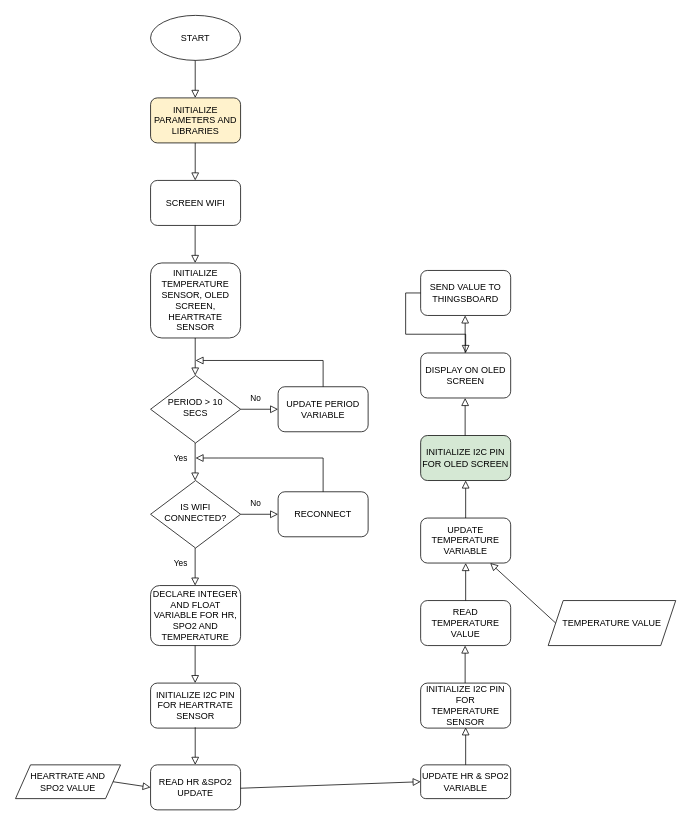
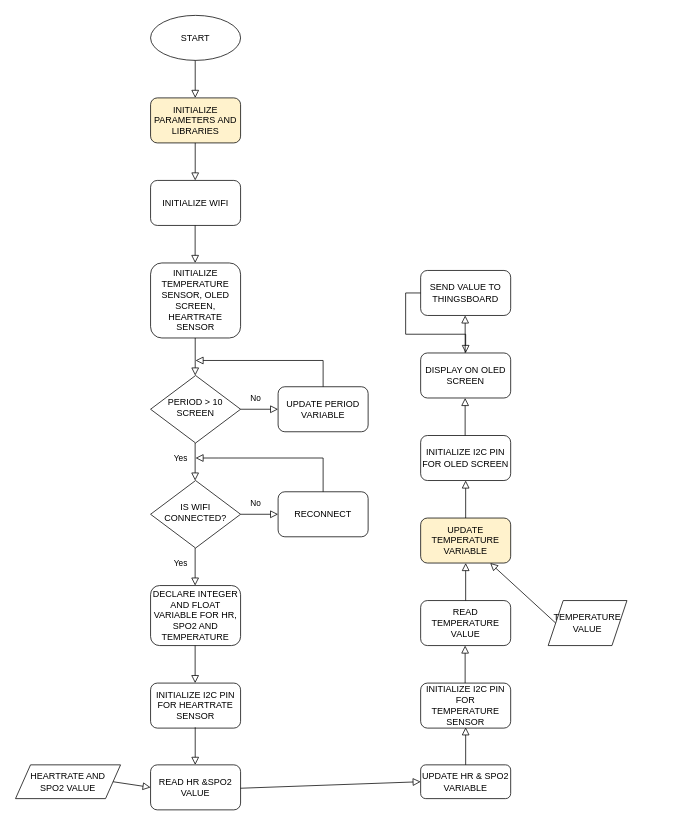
  <mxCell id="0" />
  <mxCell id="1" parent="0" />
  <mxCell id="2" value="INITIALIZE PARAMETERS AND LIBRARIES" style="rounded=1;whiteSpace=wrap;html=1;fontSize=12;glass=0;strokeWidth=1;shadow=0;fillColor=#fff2cc;" parent="1" vertex="1"><mxGeometry x="200" y="130" width="120" height="60" as="geometry" /></mxCell>
  <mxCell id="3" value="START" style="ellipse;whiteSpace=wrap;html=1;" parent="1" vertex="1"><mxGeometry x="200" y="20" width="120" height="60" as="geometry" /></mxCell>
  <mxCell id="4" value="" style="rounded=0;html=1;jettySize=auto;orthogonalLoop=1;fontSize=11;endArrow=block;endFill=0;endSize=8;strokeWidth=1;shadow=0;labelBackgroundColor=none;edgeStyle=orthogonalEdgeStyle;" parent="1" edge="1"><mxGeometry relative="1" as="geometry"><mxPoint x="259.5" as="sourcePoint" y="80" /><mxPoint x="259.5" y="130" as="targetPoint" /></mxGeometry></mxCell>
- <mxCell id="5" value="SCREEN WIFI" style="rounded=1;whiteSpace=wrap;html=1;fontSize=12;glass=0;strokeWidth=1;shadow=0;" parent="1" vertex="1"><mxGeometry x="200" y="240" width="120" height="60" as="geometry" /></mxCell>
+ <mxCell id="5" value="INITIALIZE WIFI" style="rounded=1;whiteSpace=wrap;html=1;fontSize=12;glass=0;strokeWidth=1;shadow=0;" parent="1" vertex="1"><mxGeometry x="200" y="240" width="120" height="60" as="geometry" /></mxCell>
  <mxCell id="6" value="" style="rounded=0;html=1;jettySize=auto;orthogonalLoop=1;fontSize=11;endArrow=block;endFill=0;endSize=8;strokeWidth=1;shadow=0;labelBackgroundColor=none;edgeStyle=orthogonalEdgeStyle;" parent="1" edge="1"><mxGeometry relative="1" as="geometry"><mxPoint x="259.5" y="190" as="sourcePoint" /><mxPoint x="259.5" y="240" as="targetPoint" /></mxGeometry></mxCell>
  <mxCell id="7" value="INITIALIZE TEMPERATURE SENSOR, OLED SCREEN, HEARTRATE SENSOR" style="rounded=1;whiteSpace=wrap;html=1;fontSize=12;glass=0;strokeWidth=1;shadow=0;" parent="1" vertex="1"><mxGeometry x="200" y="350" width="120" height="100" as="geometry" /></mxCell>
  <mxCell id="8" value="" style="rounded=0;html=1;jettySize=auto;orthogonalLoop=1;fontSize=11;endArrow=block;endFill=0;endSize=8;strokeWidth=1;shadow=0;labelBackgroundColor=none;edgeStyle=orthogonalEdgeStyle;" parent="1" edge="1"><mxGeometry relative="1" as="geometry"><mxPoint x="259.5" y="450" as="sourcePoint" /><mxPoint x="259.5" y="500" as="targetPoint" /></mxGeometry></mxCell>
  <mxCell id="9" value="INITIALIZE I2C PIN FOR HEARTRATE SENSOR" style="rounded=1;whiteSpace=wrap;html=1;fontSize=12;glass=0;strokeWidth=1;shadow=0;" parent="1" vertex="1"><mxGeometry x="200" y="910" width="120" height="60" as="geometry" /></mxCell>
  <mxCell id="10" value="DECLARE INTEGER AND FLOAT VARIABLE FOR HR, SPO2 AND TEMPERATURE" style="rounded=1;whiteSpace=wrap;html=1;fontSize=12;glass=0;strokeWidth=1;shadow=0;" parent="1" vertex="1"><mxGeometry x="200" y="780" width="120" height="80" as="geometry" /></mxCell>
  <mxCell id="11" value="" style="rounded=0;html=1;jettySize=auto;orthogonalLoop=1;fontSize=11;endArrow=block;endFill=0;endSize=8;strokeWidth=1;shadow=0;labelBackgroundColor=none;edgeStyle=orthogonalEdgeStyle;" parent="1" edge="1"><mxGeometry relative="1" as="geometry"><mxPoint x="259.5" y="969" as="sourcePoint" /><mxPoint x="259.5" y="1019" as="targetPoint" /></mxGeometry></mxCell>
- <mxCell id="12" value="READ HR &amp;amp;SPO2 UPDATE" style="rounded=1;whiteSpace=wrap;html=1;fontSize=12;glass=0;strokeWidth=1;shadow=0;" parent="1" vertex="1"><mxGeometry x="200" y="1019" width="120" height="60" as="geometry" /></mxCell>
+ <mxCell id="12" value="READ HR &amp;amp;SPO2 VALUE" style="rounded=1;whiteSpace=wrap;html=1;fontSize=12;glass=0;strokeWidth=1;shadow=0;" parent="1" vertex="1"><mxGeometry x="200" y="1019" width="120" height="60" as="geometry" /></mxCell>
  <mxCell id="13" value="" style="rounded=0;html=1;jettySize=auto;orthogonalLoop=1;fontSize=11;endArrow=block;endFill=0;endSize=8;strokeWidth=1;shadow=0;labelBackgroundColor=none;entryX=0;entryY=0.5;entryDx=0;entryDy=0;" parent="1" target="16" edge="1"><mxGeometry relative="1" as="geometry"><mxPoint x="320" y="1050.17" as="sourcePoint" /><mxPoint x="440" y="1050" as="targetPoint" /></mxGeometry></mxCell>
  <mxCell id="14" value="HEARTRATE AND&lt;br&gt;SPO2 VALUE" style="shape=parallelogram;perimeter=parallelogramPerimeter;whiteSpace=wrap;html=1;fixedSize=1;" parent="1" vertex="1"><mxGeometry x="20" y="1019" width="140" height="45" as="geometry" /></mxCell>
  <mxCell id="15" value="" style="rounded=0;html=1;jettySize=auto;orthogonalLoop=1;fontSize=11;endArrow=block;endFill=0;endSize=8;strokeWidth=1;shadow=0;labelBackgroundColor=none;exitX=1;exitY=0.5;exitDx=0;exitDy=0;entryX=0;entryY=0.5;entryDx=0;entryDy=0;" parent="1" source="14" target="12" edge="1"><mxGeometry relative="1" as="geometry"><mxPoint x="130" y="979" as="sourcePoint" /><mxPoint x="190" y="1049" as="targetPoint" /></mxGeometry></mxCell>
  <mxCell id="16" value="UPDATE HR &amp;amp; SPO2 VARIABLE" style="rounded=1;whiteSpace=wrap;html=1;fontSize=12;glass=0;strokeWidth=1;shadow=0;" parent="1" vertex="1"><mxGeometry x="560" y="1019" width="120" height="45" as="geometry" /></mxCell>
  <mxCell id="17" value="" style="rounded=0;html=1;jettySize=auto;orthogonalLoop=1;fontSize=11;endArrow=block;endFill=0;endSize=8;strokeWidth=1;shadow=0;labelBackgroundColor=none;exitX=0.5;exitY=0;exitDx=0;exitDy=0;" parent="1" source="16" edge="1"><mxGeometry relative="1" as="geometry"><mxPoint x="590" y="989" as="sourcePoint" /><mxPoint x="620" y="969" as="targetPoint" /></mxGeometry></mxCell>
- <mxCell id="18" value="TEMPERATURE VALUE" style="shape=parallelogram;perimeter=parallelogramPerimeter;whiteSpace=wrap;html=1;fixedSize=1;" parent="1" vertex="1"><mxGeometry x="730" y="800" width="170" height="60" as="geometry" /></mxCell>
+ <mxCell id="18" value="TEMPERATURE VALUE" style="shape=parallelogram;perimeter=parallelogramPerimeter;whiteSpace=wrap;html=1;fixedSize=1;" parent="1" vertex="1"><mxGeometry x="730" y="800" width="105" height="60" as="geometry" /></mxCell>
  <mxCell id="19" value="READ TEMPERATURE VALUE" style="rounded=1;whiteSpace=wrap;html=1;fontSize=12;glass=0;strokeWidth=1;shadow=0;" parent="1" vertex="1"><mxGeometry x="560" y="800" width="120" height="60" as="geometry" /></mxCell>
  <mxCell id="20" value="" style="rounded=0;html=1;jettySize=auto;orthogonalLoop=1;fontSize=11;endArrow=block;endFill=0;endSize=8;strokeWidth=1;shadow=0;labelBackgroundColor=none;exitX=0;exitY=0.5;exitDx=0;exitDy=0;" parent="1" source="18" target="22" edge="1"><mxGeometry relative="1" as="geometry"><mxPoint x="730" y="830" as="sourcePoint" /><mxPoint x="670" y="770" as="targetPoint" /></mxGeometry></mxCell>
  <mxCell id="21" value="" style="rounded=0;html=1;jettySize=auto;orthogonalLoop=1;fontSize=11;endArrow=block;endFill=0;endSize=8;strokeWidth=1;shadow=0;labelBackgroundColor=none;exitX=0.5;exitY=0;exitDx=0;exitDy=0;" parent="1" edge="1"><mxGeometry relative="1" as="geometry"><mxPoint x="620" y="800" as="sourcePoint" /><mxPoint x="620" y="750" as="targetPoint" /></mxGeometry></mxCell>
- <mxCell id="22" value="UPDATE TEMPERATURE VARIABLE" style="rounded=1;whiteSpace=wrap;html=1;fontSize=12;glass=0;strokeWidth=1;shadow=0;" parent="1" vertex="1"><mxGeometry x="560" y="690" width="120" height="60" as="geometry" /></mxCell>
+ <mxCell id="22" value="UPDATE TEMPERATURE VARIABLE" style="rounded=1;whiteSpace=wrap;html=1;fontSize=12;glass=0;strokeWidth=1;shadow=0;fillColor=#fff2cc;" parent="1" vertex="1"><mxGeometry x="560" y="690" width="120" height="60" as="geometry" /></mxCell>
  <mxCell id="23" value="" style="rounded=0;html=1;jettySize=auto;orthogonalLoop=1;fontSize=11;endArrow=block;endFill=0;endSize=8;strokeWidth=1;shadow=0;labelBackgroundColor=none;exitX=0.5;exitY=0;exitDx=0;exitDy=0;" parent="1" edge="1"><mxGeometry relative="1" as="geometry"><mxPoint x="620" y="690" as="sourcePoint" /><mxPoint x="620" y="640" as="targetPoint" /></mxGeometry></mxCell>
  <mxCell id="24" value="DISPLAY ON OLED SCREEN" style="rounded=1;whiteSpace=wrap;html=1;fontSize=12;glass=0;strokeWidth=1;shadow=0;" parent="1" vertex="1"><mxGeometry x="560" y="470" width="120" height="60" as="geometry" /></mxCell>
  <mxCell id="25" value="" style="rounded=0;html=1;jettySize=auto;orthogonalLoop=1;fontSize=11;endArrow=block;endFill=0;endSize=8;strokeWidth=1;shadow=0;labelBackgroundColor=none;exitX=0.5;exitY=0;exitDx=0;exitDy=0;" parent="1" edge="1"><mxGeometry relative="1" as="geometry"><mxPoint x="619.33" y="470" as="sourcePoint" /><mxPoint x="619.33" y="420" as="targetPoint" /></mxGeometry></mxCell>
  <mxCell id="26" value="SEND VALUE TO THINGSBOARD" style="rounded=1;whiteSpace=wrap;html=1;fontSize=12;glass=0;strokeWidth=1;shadow=0;" parent="1" vertex="1"><mxGeometry x="560" y="360" width="120" height="60" as="geometry" /></mxCell>
- <mxCell id="27" value="PERIOD &amp;gt; 10&lt;br&gt;SECS" style="rhombus;whiteSpace=wrap;html=1;shadow=0;fontFamily=Helvetica;fontSize=12;align=center;strokeWidth=1;spacing=6;spacingTop=-4;" vertex="1" parent="1"><mxGeometry x="200" y="500" width="120" height="90" as="geometry" /></mxCell>
+ <mxCell id="27" value="PERIOD &amp;gt; 10&lt;br&gt;SCREEN" style="rhombus;whiteSpace=wrap;html=1;shadow=0;fontFamily=Helvetica;fontSize=12;align=center;strokeWidth=1;spacing=6;spacingTop=-4;" vertex="1" parent="1"><mxGeometry x="200" y="500" width="120" height="90" as="geometry" /></mxCell>
  <mxCell id="28" value="Yes" style="rounded=0;html=1;jettySize=auto;orthogonalLoop=1;fontSize=11;endArrow=block;endFill=0;endSize=8;strokeWidth=1;shadow=0;labelBackgroundColor=none;edgeStyle=orthogonalEdgeStyle;" edge="1" parent="1"><mxGeometry x="-0.2" y="-19" relative="1" as="geometry"><mxPoint as="offset" /><mxPoint x="259.41" y="640" as="targetPoint" /><mxPoint x="259.41" y="590" as="sourcePoint" /></mxGeometry></mxCell>
  <mxCell id="29" value="No" style="edgeStyle=orthogonalEdgeStyle;rounded=0;html=1;jettySize=auto;orthogonalLoop=1;fontSize=11;endArrow=block;endFill=0;endSize=8;strokeWidth=1;shadow=0;labelBackgroundColor=none;" edge="1" parent="1"><mxGeometry x="-0.2" y="15" relative="1" as="geometry"><mxPoint as="offset" /><mxPoint x="370" y="545" as="targetPoint" /><Array as="points"><mxPoint x="370" y="545" /></Array><mxPoint x="320" y="545" as="sourcePoint" /></mxGeometry></mxCell>
  <mxCell id="30" value="UPDATE PERIOD VARIABLE" style="rounded=1;whiteSpace=wrap;html=1;fontSize=12;glass=0;strokeWidth=1;shadow=0;" vertex="1" parent="1"><mxGeometry x="370" y="515" width="120" height="60" as="geometry" /></mxCell>
  <mxCell id="31" value="" style="rounded=0;html=1;jettySize=auto;orthogonalLoop=1;fontSize=11;endArrow=block;endFill=0;endSize=8;strokeWidth=1;shadow=0;labelBackgroundColor=none;edgeStyle=orthogonalEdgeStyle;" edge="1" parent="1"><mxGeometry relative="1" as="geometry"><mxPoint x="430" y="515" as="sourcePoint" /><mxPoint x="260" y="480" as="targetPoint" /><Array as="points"><mxPoint x="430" y="480" /></Array></mxGeometry></mxCell>
  <mxCell id="32" value="" style="rounded=0;html=1;jettySize=auto;orthogonalLoop=1;fontSize=11;endArrow=block;endFill=0;endSize=8;strokeWidth=1;shadow=0;labelBackgroundColor=none;exitX=0;exitY=0.5;exitDx=0;exitDy=0;edgeStyle=orthogonalEdgeStyle;" edge="1" parent="1" source="26" target="24"><mxGeometry relative="1" as="geometry"><mxPoint x="520" y="400" as="sourcePoint" /><mxPoint x="520" y="350" as="targetPoint" /></mxGeometry></mxCell>
  <mxCell id="33" value="No" style="edgeStyle=orthogonalEdgeStyle;rounded=0;html=1;jettySize=auto;orthogonalLoop=1;fontSize=11;endArrow=block;endFill=0;endSize=8;strokeWidth=1;shadow=0;labelBackgroundColor=none;" edge="1" parent="1" source="34"><mxGeometry x="-0.2" y="15" relative="1" as="geometry"><mxPoint as="offset" /><mxPoint x="370" y="685" as="targetPoint" /><Array as="points"><mxPoint x="370" y="685" /></Array></mxGeometry></mxCell>
  <mxCell id="34" value="IS WIFI CONNECTED?" style="rhombus;whiteSpace=wrap;html=1;shadow=0;fontFamily=Helvetica;fontSize=12;align=center;strokeWidth=1;spacing=6;spacingTop=-4;" vertex="1" parent="1"><mxGeometry x="200" y="640" width="120" height="90" as="geometry" /></mxCell>
  <mxCell id="35" value="RECONNECT" style="rounded=1;whiteSpace=wrap;html=1;fontSize=12;glass=0;strokeWidth=1;shadow=0;" vertex="1" parent="1"><mxGeometry x="370" y="655" width="120" height="60" as="geometry" /></mxCell>
  <mxCell id="36" value="" style="rounded=0;html=1;jettySize=auto;orthogonalLoop=1;fontSize=11;endArrow=block;endFill=0;endSize=8;strokeWidth=1;shadow=0;labelBackgroundColor=none;edgeStyle=orthogonalEdgeStyle;" edge="1" parent="1"><mxGeometry relative="1" as="geometry"><mxPoint x="430" y="655" as="sourcePoint" /><mxPoint x="260" y="610" as="targetPoint" /><Array as="points"><mxPoint x="430" y="610" /><mxPoint x="290" y="610" /></Array></mxGeometry></mxCell>
  <mxCell id="37" value="Yes" style="rounded=0;html=1;jettySize=auto;orthogonalLoop=1;fontSize=11;endArrow=block;endFill=0;endSize=8;strokeWidth=1;shadow=0;labelBackgroundColor=none;edgeStyle=orthogonalEdgeStyle;" edge="1" parent="1"><mxGeometry x="-0.2" y="-19" relative="1" as="geometry"><mxPoint as="offset" /><mxPoint x="259.41" y="780" as="targetPoint" /><mxPoint x="259.41" y="730" as="sourcePoint" /></mxGeometry></mxCell>
  <mxCell id="38" value="" style="rounded=0;html=1;jettySize=auto;orthogonalLoop=1;fontSize=11;endArrow=block;endFill=0;endSize=8;strokeWidth=1;shadow=0;labelBackgroundColor=none;edgeStyle=orthogonalEdgeStyle;" edge="1" parent="1"><mxGeometry relative="1" as="geometry"><mxPoint x="259.41" y="860" as="sourcePoint" /><mxPoint x="259.41" y="910" as="targetPoint" /></mxGeometry></mxCell>
  <mxCell id="39" value="INITIALIZE I2C PIN FOR TEMPERATURE SENSOR" style="rounded=1;whiteSpace=wrap;html=1;fontSize=12;glass=0;strokeWidth=1;shadow=0;" vertex="1" parent="1"><mxGeometry x="560" y="910" width="120" height="60" as="geometry" /></mxCell>
  <mxCell id="40" value="" style="rounded=0;html=1;jettySize=auto;orthogonalLoop=1;fontSize=11;endArrow=block;endFill=0;endSize=8;strokeWidth=1;shadow=0;labelBackgroundColor=none;exitX=0.5;exitY=0;exitDx=0;exitDy=0;" edge="1" parent="1"><mxGeometry relative="1" as="geometry"><mxPoint x="619.29" y="910" as="sourcePoint" /><mxPoint x="619.29" y="860" as="targetPoint" /></mxGeometry></mxCell>
- <mxCell id="41" value="INITIALIZE I2C PIN FOR OLED SCREEN" style="rounded=1;whiteSpace=wrap;html=1;fontSize=12;glass=0;strokeWidth=1;shadow=0;fillColor=#d5e8d4;" vertex="1" parent="1"><mxGeometry x="560" y="580" width="120" height="60" as="geometry" /></mxCell>
+ <mxCell id="41" value="INITIALIZE I2C PIN FOR OLED SCREEN" style="rounded=1;whiteSpace=wrap;html=1;fontSize=12;glass=0;strokeWidth=1;shadow=0;" vertex="1" parent="1"><mxGeometry x="560" y="580" width="120" height="60" as="geometry" /></mxCell>
  <mxCell id="42" value="" style="rounded=0;html=1;jettySize=auto;orthogonalLoop=1;fontSize=11;endArrow=block;endFill=0;endSize=8;strokeWidth=1;shadow=0;labelBackgroundColor=none;exitX=0.5;exitY=0;exitDx=0;exitDy=0;" edge="1" parent="1"><mxGeometry relative="1" as="geometry"><mxPoint x="619.29" y="580" as="sourcePoint" /><mxPoint x="619.29" y="530" as="targetPoint" /></mxGeometry></mxCell>
  <mxCell id="43" value="" style="rounded=0;html=1;jettySize=auto;orthogonalLoop=1;fontSize=11;endArrow=block;endFill=0;endSize=8;strokeWidth=1;shadow=0;labelBackgroundColor=none;edgeStyle=orthogonalEdgeStyle;" edge="1" parent="1"><mxGeometry relative="1" as="geometry"><mxPoint x="259.41" y="300" as="sourcePoint" /><mxPoint x="259.41" y="350" as="targetPoint" /></mxGeometry></mxCell>
